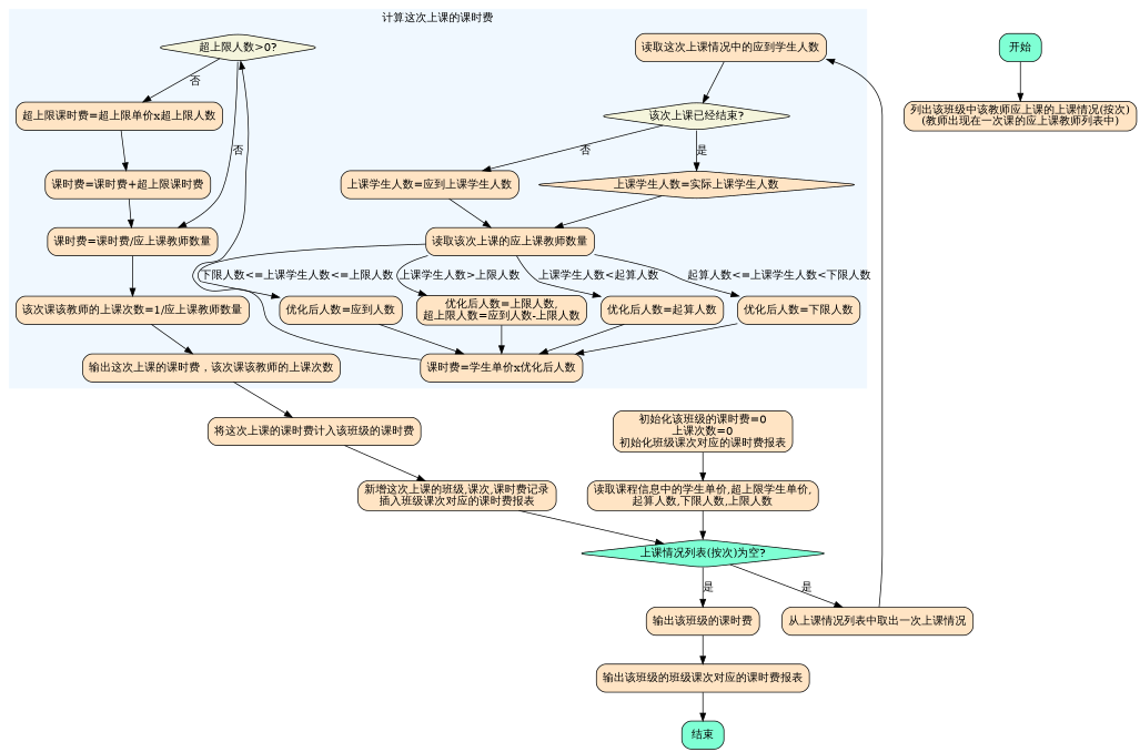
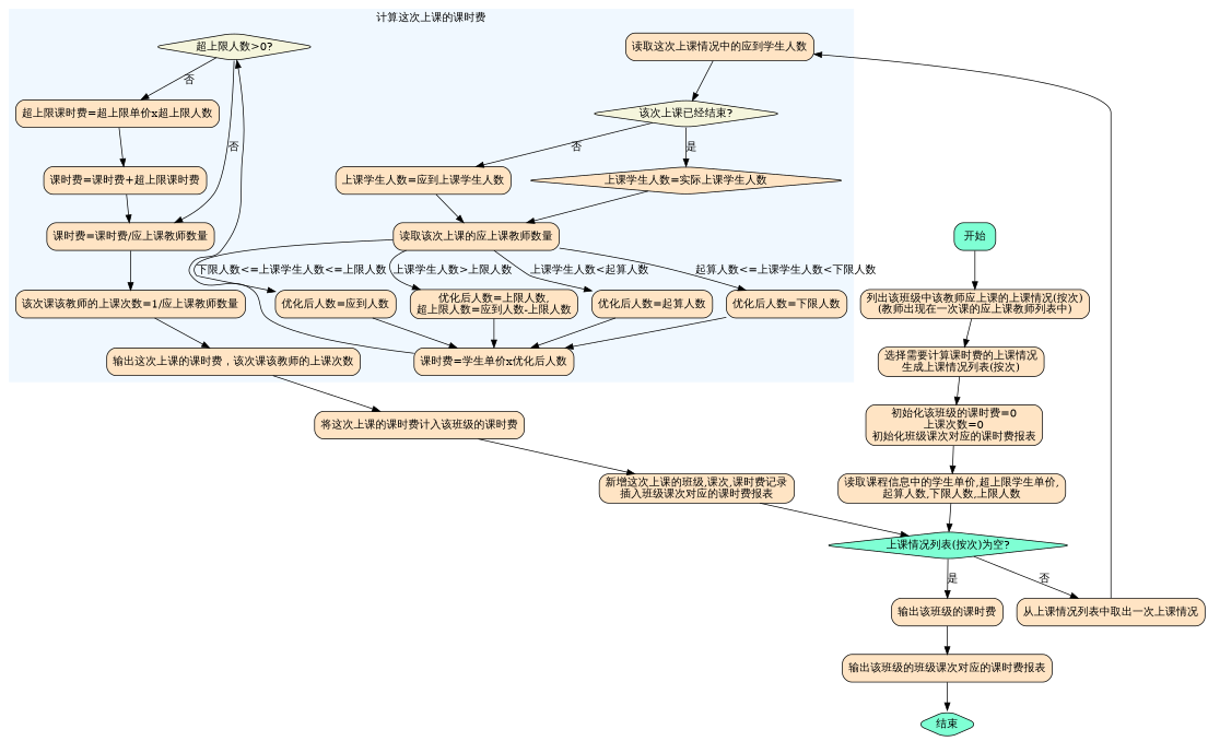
  digraph {
    node [fillcolor=bisque shape=box style="rounded,filled"]
    n1 [label="优化后人数=起算人数"]
    n2 [label="优化后人数=下限人数"]
    n3 [label="优化后人数=应到人数"]
    n4 [label="优化后人数=上限人数,\n超上限人数=应到人数-上限人数"]
    n5 [label="课时费=学生单价x优化后人数"]
    n6 [label="读取这次上课情况中的应到学生人数"]
    n7 [fillcolor=beige label="该次上课已经结束?" shape=diamond]
    n8 [label="读取该次上课的应上课教师数量"]
    n9 [fillcolor=beige label="超上限人数>0?" shape=diamond]
    n10 [label="超上限课时费=超上限单价x超上限人数"]
    n11 [label="课时费=课时费+超上限课时费"]
    n12 [label="课时费=课时费/应上课教师数量"]
    n13 [label="该次课该教师的上课次数=1/应上课教师数量"]
    n14 [label="输出这次上课的课时费，该次课该教师的上课次数"]
    n15 [label="上课学生人数=实际上课学生人数" shape=diamond]
    n16 [label="上课学生人数=应到上课学生人数"]
    n17 [label="将这次上课的课时费计入该班级的课时费"]
    n18 [fillcolor=aquamarine label="开始"]
    n19 [label="列出该班级中该教师应上课的上课情况(按次)\n(教师出现在一次课的应上课教师列表中)"]
-   n21 [fillcolor=aquamarine label="结束"]
+   n20 [label="选择需要计算课时费的上课情况\n生成上课情况列表(按次)"]
+   n21 [fillcolor=aquamarine label="结束" shape=diamond]
    n22 [label="初始化该班级的课时费=0\n上课次数=0\n初始化班级课次对应的课时费报表"]
    n23 [label="读取课程信息中的学生单价,超上限学生单价,\n起算人数,下限人数,上限人数"]
    n24 [fillcolor=aquamarine label="上课情况列表(按次)为空?" shape=diamond]
    n25 [label="输出该班级的课时费"]
    n26 [label="从上课情况列表中取出一次上课情况"]
    n27 [label="输出该班级的班级课次对应的课时费报表"]
    n28 [label="新增这次上课的班级,课次,课时费记录\n插入班级课次对应的课时费报表"]
    subgraph cluster_1 {
      color=aliceblue
      label="计算这次上课的课时费"
      style=filled
      n6
      n7
      n8
      n9
      n10
      n11
      n12
      n13
      n14
      n15
      n16
      subgraph sub_2 {
        color=aliceblue
        label="计算这次上课的课时费"
        rank=same
        style=filled
        n1
        n2
        n3
        n4
      }
      subgraph sub_3 {
        color=aliceblue
        label="计算这次上课的课时费"
        rank=max
        style=filled
        n5
      }
    }
    n1 -> n5
    n2 -> n5
    n3 -> n5
    n4 -> n5
    n5 -> n9
    n6 -> n7
    n7 -> n15 [label="是"]
    n7 -> n16 [label="否"]
    n8 -> n1 [label="上课学生人数<起算人数"]
    n8 -> n2 [label="起算人数<=上课学生人数<下限人数"]
    n8 -> n3 [label="下限人数<=上课学生人数<=上限人数"]
    n8 -> n4 [label="上课学生人数>上限人数"]
    n9 -> n10 [label="否"]
    n9 -> n12 [label="否"]
    n10 -> n11
    n11 -> n12
    n12 -> n13
    n13 -> n14
    n14 -> n17
    n15 -> n8
    n16 -> n8
    n17 -> n28
    n18 -> n19
+   n19 -> n20
+   n20 -> n22
    n22 -> n23
    n23 -> n24
    n24 -> n25 [label="是"]
-   n24 -> n26 [label="是"]
+   n24 -> n26 [label="否"]
    n25 -> n27
    n26 -> n6
    n27 -> n21
    n28 -> n24
  }
